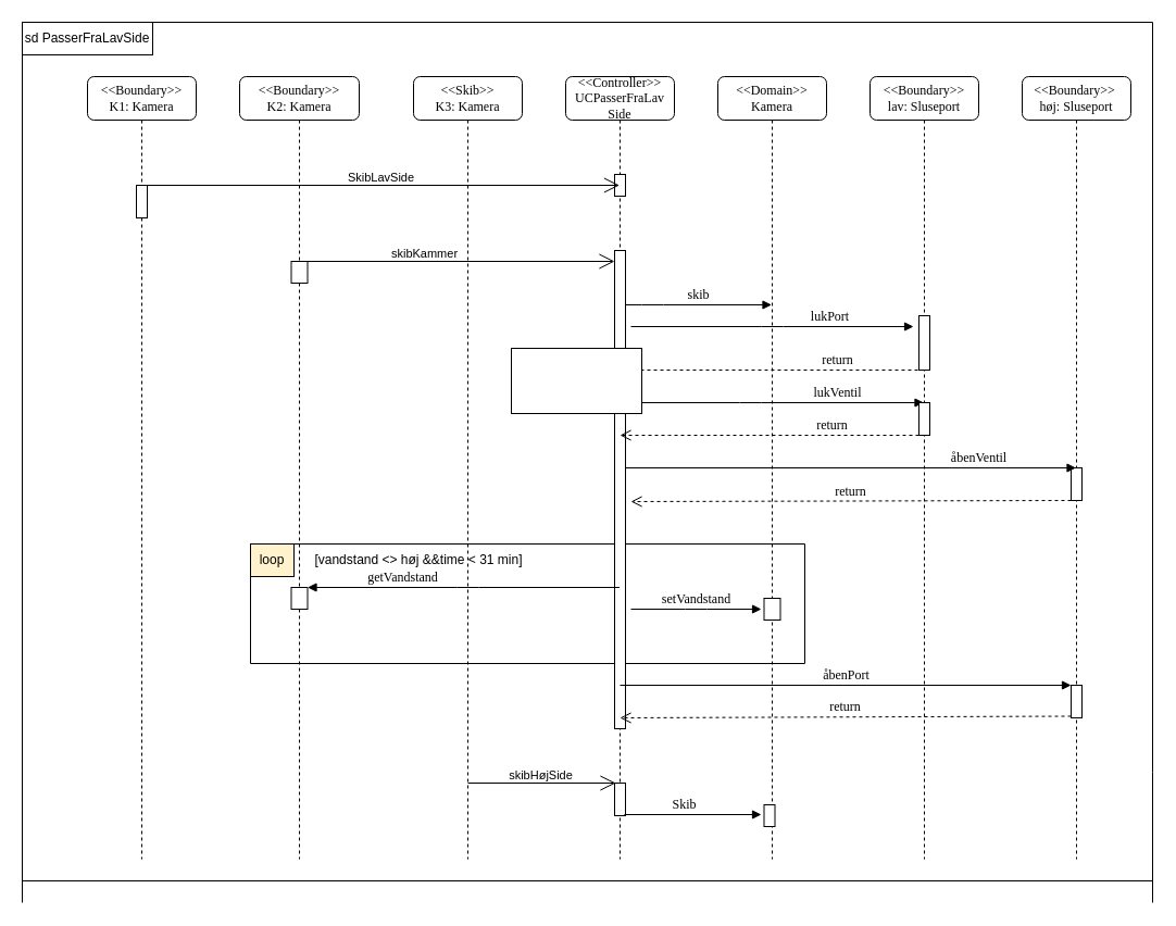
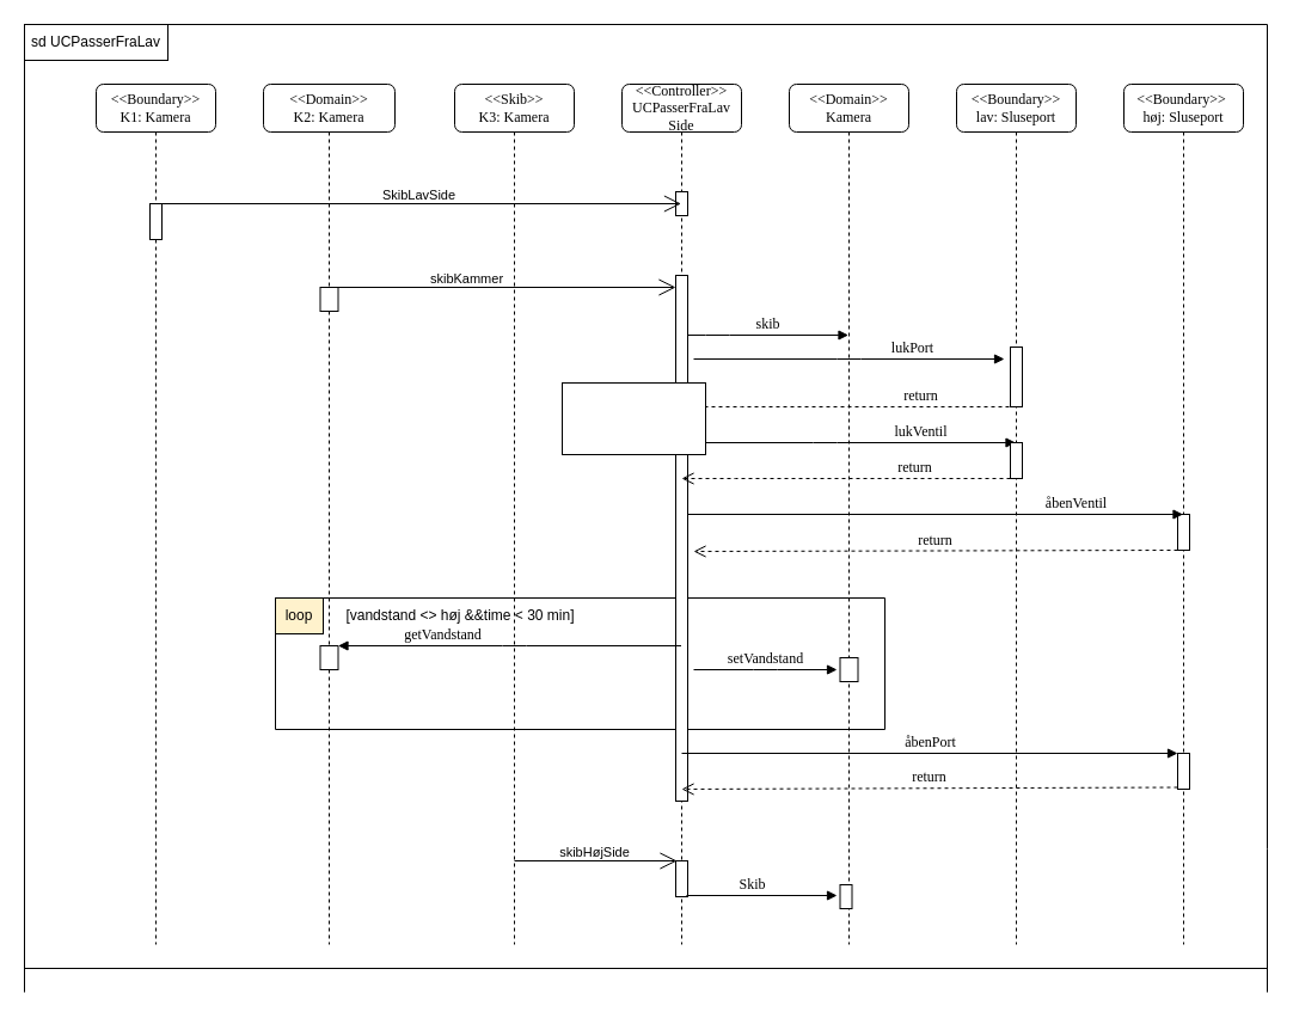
  <mxCell id="0" />
  <mxCell id="1" parent="0" />
- <mxCell id="2" value="&amp;lt;&amp;lt;Boundary&amp;gt;&amp;gt;&lt;br style=&quot;border-color: var(--border-color);&quot;&gt;K2: Kamera" style="shape=umlLifeline;perimeter=lifelinePerimeter;whiteSpace=wrap;html=1;container=1;collapsible=0;recursiveResize=0;outlineConnect=0;rounded=1;shadow=0;comic=0;labelBackgroundColor=none;strokeWidth=1;fontFamily=Verdana;fontSize=12;align=center;" parent="1" vertex="1"><mxGeometry x="220" y="70" width="110" height="720" as="geometry" /></mxCell>
+ <mxCell id="2" value="&amp;lt;&amp;lt;Domain&amp;gt;&amp;gt;&lt;br style=&quot;border-color: var(--border-color);&quot;&gt;K2: Kamera" style="shape=umlLifeline;perimeter=lifelinePerimeter;whiteSpace=wrap;html=1;container=1;collapsible=0;recursiveResize=0;outlineConnect=0;rounded=1;shadow=0;comic=0;labelBackgroundColor=none;strokeWidth=1;fontFamily=Verdana;fontSize=12;align=center;" parent="1" vertex="1"><mxGeometry x="220" y="70" width="110" height="720" as="geometry" /></mxCell>
  <mxCell id="3" value="" style="html=1;points=[];perimeter=orthogonalPerimeter;rounded=0;shadow=0;comic=0;labelBackgroundColor=none;strokeWidth=1;fontFamily=Verdana;fontSize=12;align=center;" parent="2" vertex="1"><mxGeometry x="47.5" y="170" width="15" height="20" as="geometry" /></mxCell>
  <mxCell id="4" value="loop" style="rounded=0;whiteSpace=wrap;html=1;fillColor=#fff2cc;" vertex="1" parent="2"><mxGeometry x="10" y="430" width="40" height="30" as="geometry" /></mxCell>
  <mxCell id="5" value="" style="html=1;points=[];perimeter=orthogonalPerimeter;rounded=0;shadow=0;comic=0;labelBackgroundColor=none;strokeWidth=1;fontFamily=Verdana;fontSize=12;align=center;" vertex="1" parent="2"><mxGeometry x="47.5" y="470" width="15" height="20" as="geometry" /></mxCell>
  <mxCell id="6" value="&amp;lt;&amp;lt;Skib&amp;gt;&amp;gt;&lt;br style=&quot;border-color: var(--border-color);&quot;&gt;K3: Kamera" style="shape=umlLifeline;perimeter=lifelinePerimeter;whiteSpace=wrap;html=1;container=1;collapsible=0;recursiveResize=0;outlineConnect=0;rounded=1;shadow=0;comic=0;labelBackgroundColor=none;strokeWidth=1;fontFamily=Verdana;fontSize=12;align=center;" parent="1" vertex="1"><mxGeometry x="380" y="70" width="100" height="720" as="geometry" /></mxCell>
  <mxCell id="7" value="" style="endArrow=none;html=1;rounded=0;" edge="1" parent="6"><mxGeometry width="50" height="50" relative="1" as="geometry"><mxPoint x="-150" y="540" as="sourcePoint" /><mxPoint x="360" y="540" as="targetPoint" /></mxGeometry></mxCell>
  <mxCell id="8" value="skibKammer" style="edgeStyle=none;html=1;endArrow=open;endSize=12;verticalAlign=top;labelBackgroundColor=none;rounded=0;" edge="1" parent="6"><mxGeometry x="-0.228" y="20" width="160" relative="1" as="geometry"><mxPoint x="-100" y="170" as="sourcePoint" /><mxPoint x="185" y="170" as="targetPoint" /><mxPoint as="offset" /></mxGeometry></mxCell>
  <mxCell id="9" value="&amp;lt;&amp;lt;Controller&amp;gt;&amp;gt;&lt;br&gt;UCPasserFraLav&lt;br&gt;Side" style="shape=umlLifeline;perimeter=lifelinePerimeter;whiteSpace=wrap;html=1;container=1;collapsible=0;recursiveResize=0;outlineConnect=0;rounded=1;shadow=0;comic=0;labelBackgroundColor=none;strokeWidth=1;fontFamily=Verdana;fontSize=12;align=center;" parent="1" vertex="1"><mxGeometry x="520" y="70" width="100" height="720" as="geometry" /></mxCell>
  <mxCell id="10" value="" style="html=1;points=[];perimeter=orthogonalPerimeter;rounded=0;shadow=0;comic=0;labelBackgroundColor=none;strokeWidth=1;fontFamily=Verdana;fontSize=12;align=center;" vertex="1" parent="9"><mxGeometry x="45" y="90" width="10" height="20" as="geometry" /></mxCell>
  <mxCell id="11" value="" style="endArrow=none;html=1;rounded=0;" edge="1" parent="9"><mxGeometry width="50" height="50" relative="1" as="geometry"><mxPoint x="-290" y="430" as="sourcePoint" /><mxPoint x="220" y="430" as="targetPoint" /></mxGeometry></mxCell>
  <mxCell id="12" value="" style="html=1;points=[];perimeter=orthogonalPerimeter;rounded=0;shadow=0;comic=0;labelBackgroundColor=none;strokeWidth=1;fontFamily=Verdana;fontSize=12;align=center;" parent="9" vertex="1"><mxGeometry x="45" y="160" width="10" height="440" as="geometry" /></mxCell>
  <mxCell id="13" value="" style="html=1;points=[];perimeter=orthogonalPerimeter;rounded=0;shadow=0;comic=0;labelBackgroundColor=none;strokeWidth=1;fontFamily=Verdana;fontSize=12;align=center;" vertex="1" parent="9"><mxGeometry x="45" y="650" width="10" height="30" as="geometry" /></mxCell>
  <mxCell id="14" value="&amp;lt;&amp;lt;Domain&amp;gt;&amp;gt;&lt;br&gt;Kamera" style="shape=umlLifeline;perimeter=lifelinePerimeter;whiteSpace=wrap;html=1;container=1;collapsible=0;recursiveResize=0;outlineConnect=0;rounded=1;shadow=0;comic=0;labelBackgroundColor=none;strokeWidth=1;fontFamily=Verdana;fontSize=12;align=center;" parent="1" vertex="1"><mxGeometry x="660" y="70" width="100" height="720" as="geometry" /></mxCell>
  <mxCell id="15" value="lukPort" style="html=1;verticalAlign=bottom;endArrow=block;labelBackgroundColor=none;fontFamily=Verdana;fontSize=12;edgeStyle=elbowEdgeStyle;elbow=vertical;" edge="1" parent="14"><mxGeometry x="0.407" relative="1" as="geometry"><mxPoint x="-80" y="230" as="sourcePoint" /><mxPoint x="180" y="230" as="targetPoint" /><Array as="points" /><mxPoint as="offset" /></mxGeometry></mxCell>
  <mxCell id="16" value="lukVentil" style="html=1;verticalAlign=bottom;endArrow=block;labelBackgroundColor=none;fontFamily=Verdana;fontSize=12;edgeStyle=elbowEdgeStyle;elbow=vertical;" edge="1" parent="14" target="20"><mxGeometry x="0.407" relative="1" as="geometry"><mxPoint x="-80" y="300" as="sourcePoint" /><mxPoint x="170" y="310" as="targetPoint" /><Array as="points" /><mxPoint as="offset" /></mxGeometry></mxCell>
  <mxCell id="17" value="" style="html=1;points=[];perimeter=orthogonalPerimeter;rounded=0;shadow=0;comic=0;labelBackgroundColor=none;strokeWidth=1;fontFamily=Verdana;fontSize=12;align=center;" vertex="1" parent="14"><mxGeometry x="42.5" y="480" width="15" height="20" as="geometry" /></mxCell>
  <mxCell id="18" value="" style="endArrow=none;html=1;rounded=0;" edge="1" parent="14"><mxGeometry width="50" height="50" relative="1" as="geometry"><mxPoint x="80" y="540" as="sourcePoint" /><mxPoint x="80" y="430" as="targetPoint" /></mxGeometry></mxCell>
  <mxCell id="19" value="" style="html=1;points=[];perimeter=orthogonalPerimeter;rounded=0;shadow=0;comic=0;labelBackgroundColor=none;strokeWidth=1;fontFamily=Verdana;fontSize=12;align=center;" vertex="1" parent="14"><mxGeometry x="42.5" y="670" width="10" height="20" as="geometry" /></mxCell>
  <mxCell id="20" value="&amp;lt;&amp;lt;Boundary&amp;gt;&amp;gt;&lt;br&gt;lav: Sluseport" style="shape=umlLifeline;perimeter=lifelinePerimeter;whiteSpace=wrap;html=1;container=1;collapsible=0;recursiveResize=0;outlineConnect=0;rounded=1;shadow=0;comic=0;labelBackgroundColor=none;strokeWidth=1;fontFamily=Verdana;fontSize=12;align=center;" parent="1" vertex="1"><mxGeometry x="800" y="70" width="100" height="720" as="geometry" /></mxCell>
  <mxCell id="21" value="" style="html=1;points=[];perimeter=orthogonalPerimeter;rounded=0;shadow=0;comic=0;labelBackgroundColor=none;strokeWidth=1;fontFamily=Verdana;fontSize=12;align=center;" vertex="1" parent="20"><mxGeometry x="45" y="220" width="10" height="50" as="geometry" /></mxCell>
  <mxCell id="22" value="" style="html=1;points=[];perimeter=orthogonalPerimeter;rounded=0;shadow=0;comic=0;labelBackgroundColor=none;strokeWidth=1;fontFamily=Verdana;fontSize=12;align=center;" parent="20" vertex="1"><mxGeometry x="45" y="300" width="10" height="30" as="geometry" /></mxCell>
  <mxCell id="23" value="return" style="html=1;verticalAlign=bottom;endArrow=open;dashed=1;endSize=8;labelBackgroundColor=none;fontFamily=Verdana;fontSize=12;edgeStyle=elbowEdgeStyle;elbow=vertical;" edge="1" parent="20"><mxGeometry x="-0.418" relative="1" as="geometry"><mxPoint x="-230" y="330" as="targetPoint" /><Array as="points"><mxPoint x="-175" y="330" /><mxPoint x="-145" y="320" /><mxPoint x="-155" y="370" /><mxPoint x="-195" y="320" /><mxPoint x="-155" y="240" /><mxPoint x="-125" y="240" /></Array><mxPoint x="45" y="330" as="sourcePoint" /><mxPoint as="offset" /></mxGeometry></mxCell>
  <mxCell id="24" value="return" style="html=1;verticalAlign=bottom;endArrow=open;dashed=1;endSize=8;exitX=0;exitY=0.95;labelBackgroundColor=none;fontFamily=Verdana;fontSize=12;" edge="1" parent="20"><mxGeometry relative="1" as="geometry"><mxPoint x="-220" y="391" as="targetPoint" /><mxPoint x="185" y="390" as="sourcePoint" /></mxGeometry></mxCell>
  <mxCell id="25" value="&amp;lt;&amp;lt;Boundary&amp;gt;&amp;gt;&amp;nbsp;&lt;br&gt;høj: Sluseport" style="shape=umlLifeline;perimeter=lifelinePerimeter;whiteSpace=wrap;html=1;container=1;collapsible=0;recursiveResize=0;outlineConnect=0;rounded=1;shadow=0;comic=0;labelBackgroundColor=none;strokeWidth=1;fontFamily=Verdana;fontSize=12;align=center;" parent="1" vertex="1"><mxGeometry x="940" y="70" width="100" height="720" as="geometry" /></mxCell>
  <mxCell id="26" value="" style="html=1;points=[];perimeter=orthogonalPerimeter;rounded=0;shadow=0;comic=0;labelBackgroundColor=none;strokeColor=#000000;strokeWidth=1;fillColor=#FFFFFF;fontFamily=Verdana;fontSize=12;fontColor=#000000;align=center;" parent="25" vertex="1"><mxGeometry x="45" y="560" width="10" height="30" as="geometry" /></mxCell>
  <mxCell id="27" value="" style="html=1;points=[];perimeter=orthogonalPerimeter;rounded=0;shadow=0;comic=0;labelBackgroundColor=none;strokeColor=#000000;strokeWidth=1;fillColor=#FFFFFF;fontFamily=Verdana;fontSize=12;fontColor=#000000;align=center;" vertex="1" parent="25"><mxGeometry x="45" y="360" width="10" height="30" as="geometry" /></mxCell>
  <mxCell id="28" value="&amp;lt;&amp;lt;Boundary&amp;gt;&amp;gt;&lt;br&gt;K1: Kamera" style="shape=umlLifeline;perimeter=lifelinePerimeter;whiteSpace=wrap;html=1;container=1;collapsible=0;recursiveResize=0;outlineConnect=0;rounded=1;shadow=0;comic=0;labelBackgroundColor=none;strokeWidth=1;fontFamily=Verdana;fontSize=12;align=center;" parent="1" vertex="1"><mxGeometry x="80" y="70" width="100" height="720" as="geometry" /></mxCell>
  <mxCell id="29" value="" style="html=1;points=[];perimeter=orthogonalPerimeter;rounded=0;shadow=0;comic=0;labelBackgroundColor=none;strokeWidth=1;fontFamily=Verdana;fontSize=12;align=center;" parent="28" vertex="1"><mxGeometry x="45" y="100" width="10" height="30" as="geometry" /></mxCell>
  <mxCell id="30" value="SkibLavSide" style="edgeStyle=none;html=1;endArrow=open;endSize=12;verticalAlign=top;labelBackgroundColor=none;rounded=0;" edge="1" parent="28" target="9"><mxGeometry x="-0.01" y="20" width="160" relative="1" as="geometry"><mxPoint x="55" y="100" as="sourcePoint" /><mxPoint x="215" y="100" as="targetPoint" /><mxPoint as="offset" /></mxGeometry></mxCell>
  <mxCell id="31" value="skib" style="html=1;verticalAlign=bottom;endArrow=block;labelBackgroundColor=none;fontFamily=Verdana;fontSize=12;edgeStyle=elbowEdgeStyle;elbow=vertical;" parent="1" source="12" target="14" edge="1"><mxGeometry relative="1" as="geometry"><mxPoint x="630" y="220" as="sourcePoint" /><mxPoint x="705" y="220" as="targetPoint" /><Array as="points"><mxPoint x="600" y="280" /></Array></mxGeometry></mxCell>
  <mxCell id="32" value="return" style="html=1;verticalAlign=bottom;endArrow=open;dashed=1;endSize=8;labelBackgroundColor=none;fontFamily=Verdana;fontSize=12;edgeStyle=elbowEdgeStyle;elbow=vertical;" parent="1" target="12" edge="1"><mxGeometry x="-0.418" relative="1" as="geometry"><mxPoint x="630" y="296" as="targetPoint" /><Array as="points"><mxPoint x="630" y="340" /><mxPoint x="660" y="330" /><mxPoint x="650" y="380" /><mxPoint x="610" y="330" /><mxPoint x="650" y="250" /><mxPoint x="680" y="250" /></Array><mxPoint x="850" y="340" as="sourcePoint" /><mxPoint as="offset" /></mxGeometry></mxCell>
  <mxCell id="33" value="åbenPort" style="html=1;verticalAlign=bottom;endArrow=block;entryX=0;entryY=0;labelBackgroundColor=none;fontFamily=Verdana;fontSize=12;" parent="1" target="26" edge="1"><mxGeometry relative="1" as="geometry"><mxPoint x="570" y="630" as="sourcePoint" /></mxGeometry></mxCell>
  <mxCell id="34" value="return" style="html=1;verticalAlign=bottom;endArrow=open;dashed=1;endSize=8;exitX=0;exitY=0.95;labelBackgroundColor=none;fontFamily=Verdana;fontSize=12;" parent="1" source="26" edge="1"><mxGeometry relative="1" as="geometry"><mxPoint x="570" y="660" as="targetPoint" /></mxGeometry></mxCell>
  <mxCell id="35" value="åbenVentil" style="html=1;verticalAlign=bottom;endArrow=block;labelBackgroundColor=none;fontFamily=Verdana;fontSize=12;edgeStyle=elbowEdgeStyle;elbow=vertical;" edge="1" parent="1" target="25"><mxGeometry x="0.568" relative="1" as="geometry"><mxPoint x="575" y="430" as="sourcePoint" /><mxPoint x="845" y="430" as="targetPoint" /><Array as="points" /><mxPoint as="offset" /></mxGeometry></mxCell>
  <mxCell id="36" value="" style="endArrow=none;html=1;rounded=0;" edge="1" parent="1"><mxGeometry width="50" height="50" relative="1" as="geometry"><mxPoint x="230" y="610" as="sourcePoint" /><mxPoint x="230" y="500" as="targetPoint" /></mxGeometry></mxCell>
  <mxCell id="37" value="getVandstand" style="html=1;verticalAlign=bottom;endArrow=block;labelBackgroundColor=none;fontFamily=Verdana;fontSize=12;edgeStyle=elbowEdgeStyle;elbow=vertical;" edge="1" parent="1" source="9" target="5"><mxGeometry x="0.391" relative="1" as="geometry"><mxPoint x="570" y="540" as="sourcePoint" /><mxPoint x="487" y="710" as="targetPoint" /><Array as="points"><mxPoint x="430" y="540" /></Array><mxPoint as="offset" /></mxGeometry></mxCell>
- <mxCell id="38" value="[vandstand &amp;lt;&amp;gt; høj &amp;amp;&amp;amp;time &amp;lt; 31 min]" style="text;html=1;strokeColor=none;fillColor=none;align=center;verticalAlign=middle;whiteSpace=wrap;rounded=0;" vertex="1" parent="1"><mxGeometry x="270" y="500" width="230" height="30" as="geometry" /></mxCell>
+ <mxCell id="38" value="[vandstand &amp;lt;&amp;gt; høj &amp;amp;&amp;amp;time &amp;lt; 30 min]" style="text;html=1;strokeColor=none;fillColor=none;align=center;verticalAlign=middle;whiteSpace=wrap;rounded=0;" vertex="1" parent="1"><mxGeometry x="270" y="500" width="230" height="30" as="geometry" /></mxCell>
  <mxCell id="39" value="setVandstand" style="html=1;verticalAlign=bottom;endArrow=block;labelBackgroundColor=none;fontFamily=Verdana;fontSize=12;edgeStyle=elbowEdgeStyle;elbow=vertical;" edge="1" parent="1"><mxGeometry relative="1" as="geometry"><mxPoint x="580" y="560" as="sourcePoint" /><mxPoint x="700" y="560" as="targetPoint" /><Array as="points"><mxPoint x="640" y="560" /><mxPoint x="610" y="570" /></Array></mxGeometry></mxCell>
  <mxCell id="40" value="Skib" style="html=1;verticalAlign=bottom;endArrow=block;labelBackgroundColor=none;fontFamily=Verdana;fontSize=12;edgeStyle=elbowEdgeStyle;elbow=vertical;" edge="1" parent="1"><mxGeometry relative="1" as="geometry"><mxPoint x="583" y="749" as="sourcePoint" /><mxPoint x="700" y="749" as="targetPoint" /><Array as="points"><mxPoint x="570" y="749" /><mxPoint x="530" y="829" /></Array></mxGeometry></mxCell>
  <mxCell id="41" value="skibHøjSide" style="edgeStyle=none;html=1;endArrow=open;endSize=12;verticalAlign=top;labelBackgroundColor=none;rounded=0;entryX=0.1;entryY=0;entryDx=0;entryDy=0;entryPerimeter=0;" edge="1" parent="1" target="13"><mxGeometry x="-0.009" y="20" width="160" relative="1" as="geometry"><mxPoint x="430" y="720" as="sourcePoint" /><mxPoint x="705" y="720" as="targetPoint" /><mxPoint as="offset" /></mxGeometry></mxCell>
  <mxCell id="42" value="" style="rounded=0;whiteSpace=wrap;html=1;" vertex="1" parent="1"><mxGeometry x="470" y="320" width="120" height="60" as="geometry" /></mxCell>
- <mxCell id="43" value="sd PasserFraLavSide" style="rounded=0;whiteSpace=wrap;html=1;" vertex="1" parent="1"><mxGeometry x="20" y="20" width="120" height="30" as="geometry" /></mxCell>
+ <mxCell id="43" value="sd UCPasserFraLav" style="rounded=0;whiteSpace=wrap;html=1;" vertex="1" parent="1"><mxGeometry x="20" y="20" width="120" height="30" as="geometry" /></mxCell>
  <mxCell id="44" value="" style="endArrow=none;html=1;rounded=0;" edge="1" parent="1"><mxGeometry width="50" height="50" relative="1" as="geometry"><mxPoint x="20" y="830" as="sourcePoint" /><mxPoint x="20" y="50" as="targetPoint" /></mxGeometry></mxCell>
  <mxCell id="45" value="" style="endArrow=none;html=1;rounded=0;" edge="1" parent="1"><mxGeometry width="50" height="50" relative="1" as="geometry"><mxPoint x="20" y="810" as="sourcePoint" /><mxPoint x="1060" y="810" as="targetPoint" /></mxGeometry></mxCell>
  <mxCell id="46" value="" style="endArrow=none;html=1;rounded=0;" edge="1" parent="1"><mxGeometry width="50" height="50" relative="1" as="geometry"><mxPoint x="1060" y="830" as="sourcePoint" /><mxPoint x="1060" y="20" as="targetPoint" /><Array as="points"><mxPoint x="1060" y="710" /></Array></mxGeometry></mxCell>
  <mxCell id="47" value="" style="endArrow=none;html=1;rounded=0;" edge="1" parent="1"><mxGeometry width="50" height="50" relative="1" as="geometry"><mxPoint x="140" y="20" as="sourcePoint" /><mxPoint x="1060" y="20" as="targetPoint" /></mxGeometry></mxCell>
